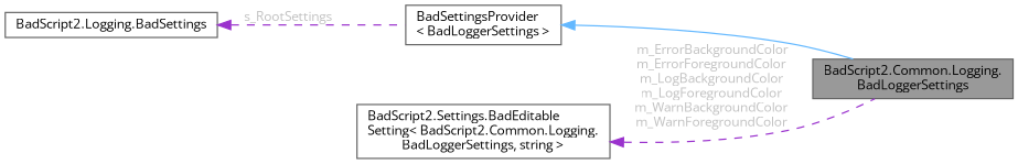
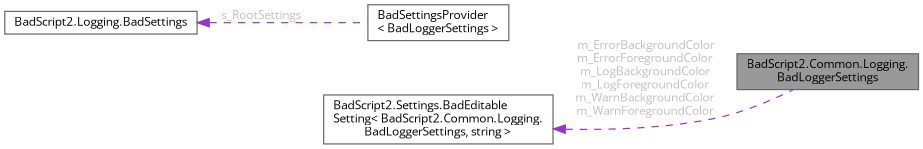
  digraph {
    fontname="Open Sans"
    rankdir=LR
    node [color=gray40 fillcolor=white fontname="Open Sans" fontsize=10 shape=box style=filled]
    edge [color=darkorchid3 dir=back fontname="Open Sans" fontsize=10 labelfontname=Helvetica labelfontsize=10 style=dashed fontcolor=grey]
    n1 [fillcolor=grey60 fontcolor=black height=0.2 label="BadScript2.Common.Logging.\lBadLoggerSettings" width=0.4]
    n2 [height=0.2 label="BadSettingsProvider\l\< BadLoggerSettings \>" width=0.4]
    n3 [height=0.2 label="BadScript2.Logging.BadSettings" width=0.4]
    n4 [height=0.2 label="BadScript2.Settings.BadEditable\lSetting\< BadScript2.Common.Logging.\lBadLoggerSettings, string \>" width=0.4]
-   n2 -> n1 [color=steelblue1 style=solid fontcolor=""]
    n3 -> n2 [label=" s_RootSettings"]
    n4 -> n1 [label=" m_ErrorBackgroundColor\nm_ErrorForegroundColor\nm_LogBackgroundColor\nm_LogForegroundColor\nm_WarnBackgroundColor\nm_WarnForegroundColor"]
  }
